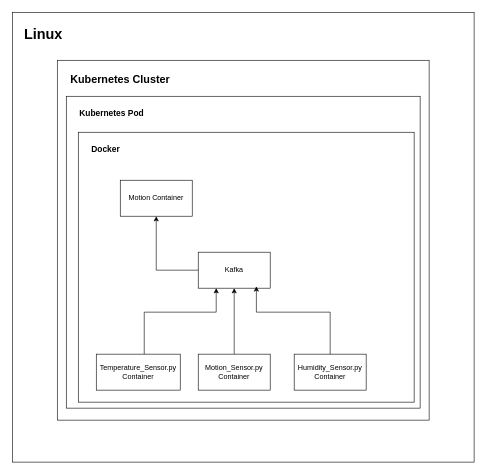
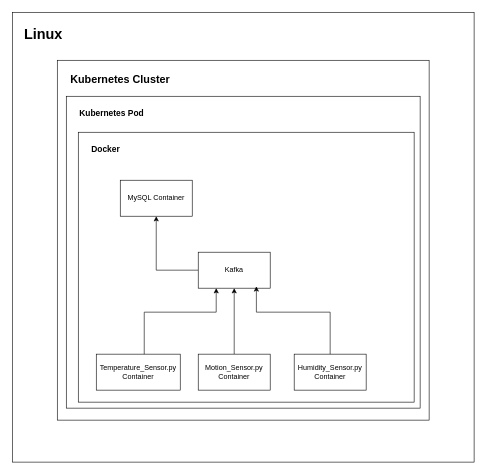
  <mxCell id="0" />
  <mxCell id="1" parent="0" />
  <mxCell id="2" value="&lt;h1 align=&quot;left&quot;&gt;Linux&lt;/h1&gt;" style="rounded=0;whiteSpace=wrap;html=1;align=left;verticalAlign=top;spacingLeft=18;" vertex="1" parent="1"><mxGeometry x="20" y="20" width="770" height="750" as="geometry" /></mxCell>
  <mxCell id="3" value="&lt;h2&gt;Kubernetes Cluster&lt;/h2&gt;" style="rounded=0;whiteSpace=wrap;html=1;verticalAlign=top;align=left;spacingLeft=20;" vertex="1" parent="1"><mxGeometry x="95" y="100" width="620" height="600" as="geometry" /></mxCell>
  <mxCell id="4" value="&lt;h3&gt;Kubernetes Pod&lt;/h3&gt;" style="rounded=0;whiteSpace=wrap;html=1;verticalAlign=top;align=left;spacingLeft=20;" vertex="1" parent="1"><mxGeometry x="110" y="160" width="590" height="520" as="geometry" /></mxCell>
  <mxCell id="5" value="&lt;h3&gt;Docker&lt;/h3&gt;" style="rounded=0;whiteSpace=wrap;html=1;verticalAlign=top;align=left;spacingLeft=20;" vertex="1" parent="1"><mxGeometry x="130" y="220" width="560" height="450" as="geometry" /></mxCell>
  <mxCell id="6" value="&lt;div&gt;Temperature_Sensor.py Container&lt;/div&gt;" style="rounded=0;whiteSpace=wrap;html=1;" vertex="1" parent="1"><mxGeometry x="160" y="590" width="140" height="60" as="geometry" /></mxCell>
  <mxCell id="7" style="edgeStyle=orthogonalEdgeStyle;rounded=0;orthogonalLoop=1;jettySize=auto;html=1;entryX=0.5;entryY=1;entryDx=0;entryDy=0;" edge="1" parent="1" source="8" target="12"><mxGeometry relative="1" as="geometry" /></mxCell>
  <mxCell id="8" value="Motion_Sensor.py&lt;br&gt;&lt;div&gt;Container&lt;/div&gt;" style="rounded=0;whiteSpace=wrap;html=1;" vertex="1" parent="1"><mxGeometry x="330" y="590" width="120" height="60" as="geometry" /></mxCell>
  <mxCell id="9" value="Humidity_Sensor.py&lt;br&gt;Container" style="rounded=0;whiteSpace=wrap;html=1;" vertex="1" parent="1"><mxGeometry x="490" y="590" width="120" height="60" as="geometry" /></mxCell>
- <mxCell id="10" value="&lt;div&gt;Motion Container&lt;/div&gt;" style="rounded=0;whiteSpace=wrap;html=1;" vertex="1" parent="1"><mxGeometry x="200" y="300" width="120" height="60" as="geometry" /></mxCell>
+ <mxCell id="10" value="&lt;div&gt;MySQL Container&lt;/div&gt;" style="rounded=0;whiteSpace=wrap;html=1;" vertex="1" parent="1"><mxGeometry x="200" y="300" width="120" height="60" as="geometry" /></mxCell>
  <mxCell id="11" style="edgeStyle=orthogonalEdgeStyle;rounded=0;orthogonalLoop=1;jettySize=auto;html=1;" edge="1" parent="1" source="12" target="10"><mxGeometry relative="1" as="geometry" /></mxCell>
  <mxCell id="12" value="Kafka" style="rounded=0;whiteSpace=wrap;html=1;" vertex="1" parent="1"><mxGeometry x="330" y="420" width="120" height="60" as="geometry" /></mxCell>
  <mxCell id="13" style="edgeStyle=orthogonalEdgeStyle;rounded=0;orthogonalLoop=1;jettySize=auto;html=1;entryX=0.25;entryY=1;entryDx=0;entryDy=0;" edge="1" parent="1" source="6" target="12"><mxGeometry relative="1" as="geometry"><Array as="points"><mxPoint x="240" y="520" /><mxPoint x="360" y="520" /></Array></mxGeometry></mxCell>
  <mxCell id="14" style="edgeStyle=orthogonalEdgeStyle;rounded=0;orthogonalLoop=1;jettySize=auto;html=1;entryX=0.808;entryY=0.95;entryDx=0;entryDy=0;entryPerimeter=0;" edge="1" parent="1" source="9" target="12"><mxGeometry relative="1" as="geometry"><Array as="points"><mxPoint x="550" y="520" /><mxPoint x="427" y="520" /></Array></mxGeometry></mxCell>
